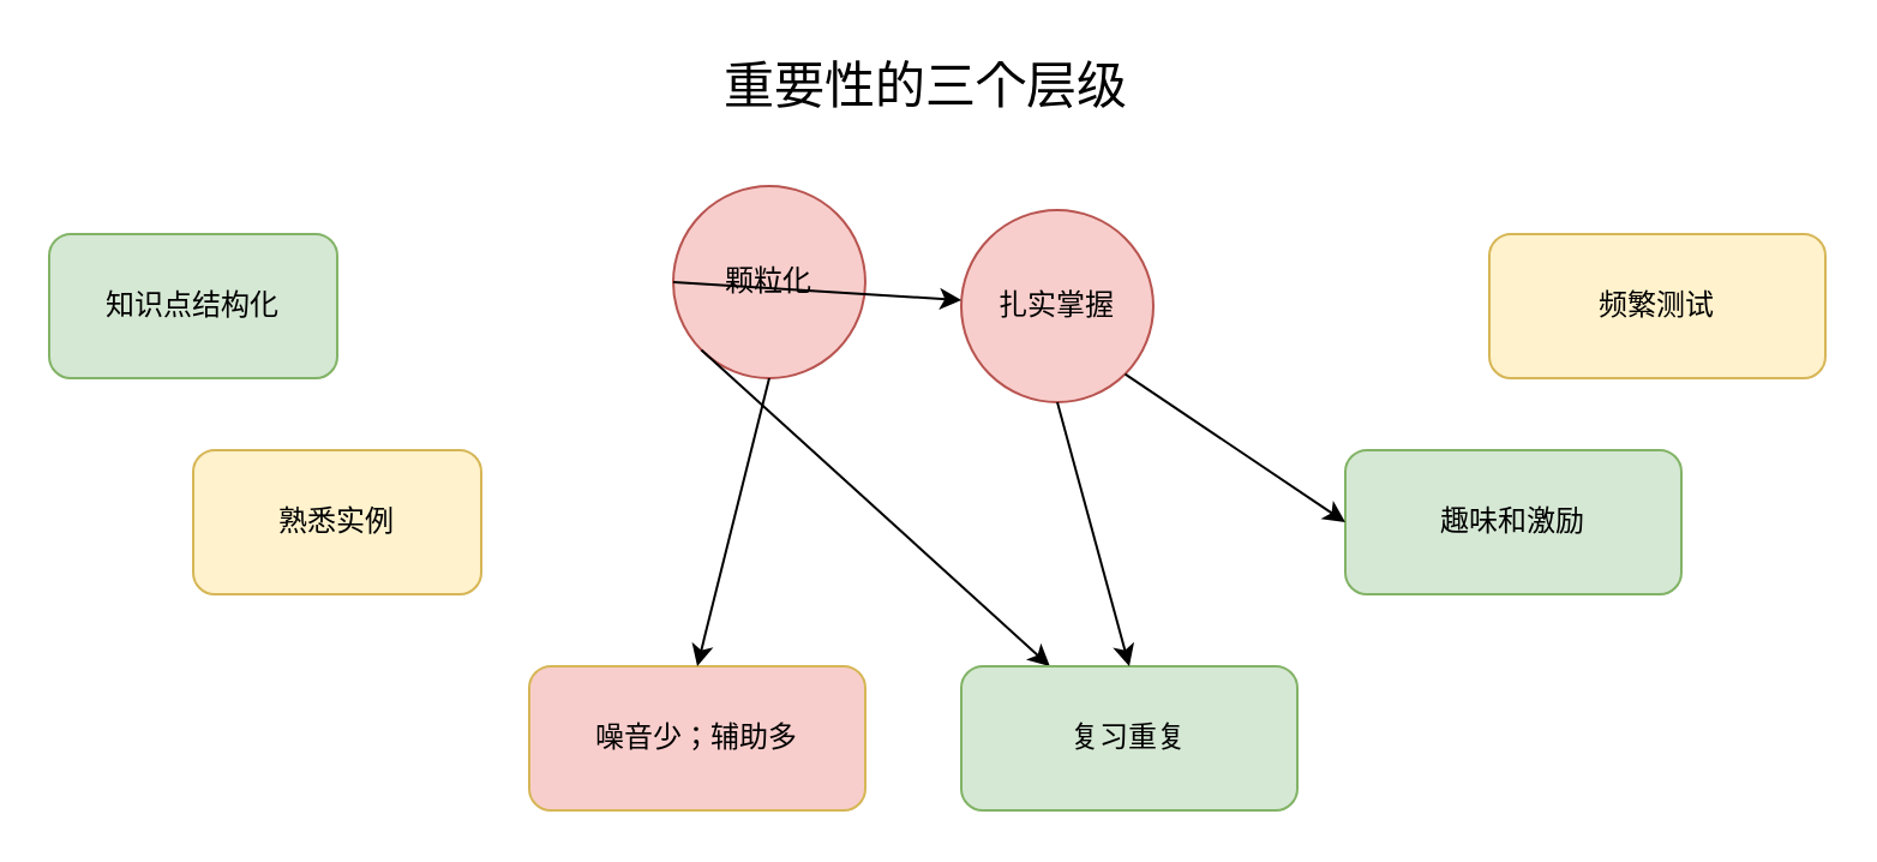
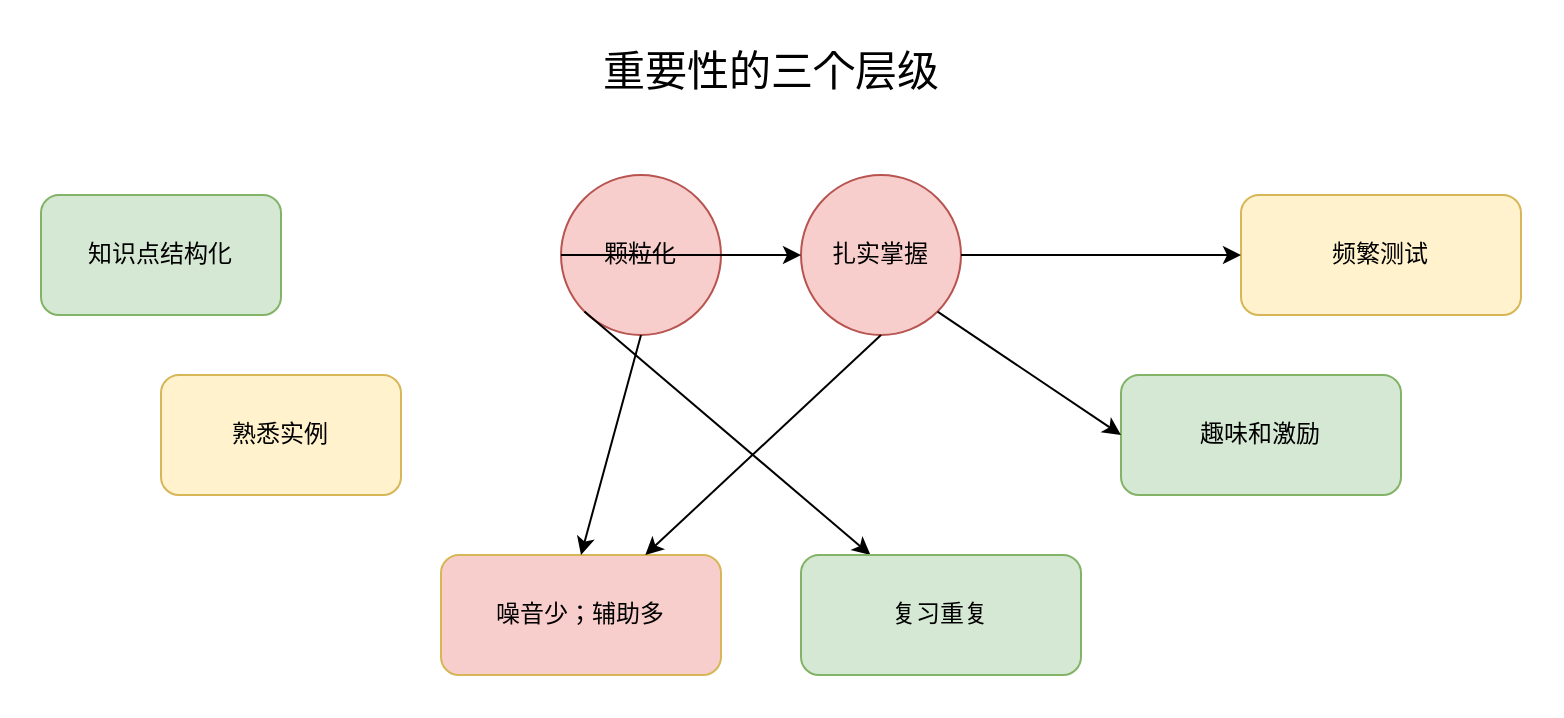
  <mxCell id="0" />
  <mxCell id="1" parent="0" />
- <mxCell id="2" value="颗粒化" style="ellipse;whiteSpace=wrap;html=1;aspect=fixed;fillColor=#f8cecc;strokeColor=#b85450;" vertex="1" parent="1"><mxGeometry x="280" y="77" width="80" height="80" as="geometry" /></mxCell>
+ <mxCell id="2" value="颗粒化" style="ellipse;whiteSpace=wrap;html=1;aspect=fixed;fillColor=#f8cecc;strokeColor=#b85450;" vertex="1" parent="1"><mxGeometry x="280" y="87" width="80" height="80" as="geometry" /></mxCell>
  <mxCell id="3" value="扎实掌握" style="ellipse;whiteSpace=wrap;html=1;aspect=fixed;fillColor=#f8cecc;strokeColor=#b85450;" vertex="1" parent="1"><mxGeometry x="400" y="87" width="80" height="80" as="geometry" /></mxCell>
  <mxCell id="4" value="知识点结构化" style="rounded=1;whiteSpace=wrap;html=1;fillColor=#d5e8d4;strokeColor=#82b366;" vertex="1" parent="1"><mxGeometry x="20" y="97" width="120" height="60" as="geometry" /></mxCell>
  <mxCell id="5" value="" style="endArrow=classic;html=1;rounded=0;exitX=0;exitY=0.5;exitDx=0;exitDy=0;" edge="1" parent="1" source="2" target="3"><mxGeometry width="50" height="50" relative="1" as="geometry"><mxPoint x="300" y="157" as="sourcePoint" /><mxPoint x="350" y="107" as="targetPoint" /></mxGeometry></mxCell>
  <mxCell id="6" value="熟悉实例" style="rounded=1;whiteSpace=wrap;html=1;fillColor=#fff2cc;strokeColor=#d6b656;" vertex="1" parent="1"><mxGeometry x="80" y="187" width="120" height="60" as="geometry" /></mxCell>
  <mxCell id="7" value="" style="endArrow=classic;html=1;rounded=0;exitX=0;exitY=1;exitDx=0;exitDy=0;" edge="1" parent="1" source="2" target="12"><mxGeometry width="50" height="50" relative="1" as="geometry"><mxPoint x="300" y="157" as="sourcePoint" /><mxPoint x="350" y="107" as="targetPoint" /></mxGeometry></mxCell>
  <mxCell id="8" value="噪音少；辅助多" style="rounded=1;whiteSpace=wrap;html=1;fillColor=#f8cecc;strokeColor=#d6b656;" vertex="1" parent="1"><mxGeometry x="220" y="277" width="140" height="60" as="geometry" /></mxCell>
  <mxCell id="9" value="" style="endArrow=classic;html=1;rounded=0;entryX=0.5;entryY=0;entryDx=0;entryDy=0;exitX=0.5;exitY=1;exitDx=0;exitDy=0;" edge="1" parent="1" source="2" target="8"><mxGeometry width="50" height="50" relative="1" as="geometry"><mxPoint x="301.716" y="165.284" as="sourcePoint" /><mxPoint x="210" y="217" as="targetPoint" /></mxGeometry></mxCell>
  <mxCell id="10" value="频繁测试" style="rounded=1;whiteSpace=wrap;html=1;fillColor=#fff2cc;strokeColor=#d6b656;" vertex="1" parent="1"><mxGeometry x="620" y="97" width="140" height="60" as="geometry" /></mxCell>
+ <mxCell id="11" value="" style="endArrow=classic;html=1;rounded=0;entryX=0;entryY=0.5;entryDx=0;entryDy=0;exitX=1;exitY=0.5;exitDx=0;exitDy=0;" edge="1" parent="1" source="3" target="10"><mxGeometry width="50" height="50" relative="1" as="geometry"><mxPoint x="330" y="177" as="sourcePoint" /><mxPoint x="300" y="297" as="targetPoint" /></mxGeometry></mxCell>
  <mxCell id="12" value="复习重复" style="rounded=1;whiteSpace=wrap;html=1;fillColor=#d5e8d4;strokeColor=#82b366;" vertex="1" parent="1"><mxGeometry x="400" y="277" width="140" height="60" as="geometry" /></mxCell>
- <mxCell id="13" value="" style="endArrow=classic;html=1;rounded=0;entryX=0.5;entryY=0;entryDx=0;entryDy=0;exitX=0.5;exitY=1;exitDx=0;exitDy=0;" edge="1" parent="1" source="3" target="12"><mxGeometry width="50" height="50" relative="1" as="geometry"><mxPoint x="330" y="177" as="sourcePoint" /><mxPoint x="300" y="297" as="targetPoint" /></mxGeometry></mxCell>
+ <mxCell id="13" value="" style="endArrow=classic;html=1;rounded=0;exitX=0.5;exitY=1;exitDx=0;exitDy=0;" edge="1" parent="1" source="3" target="8"><mxGeometry width="50" height="50" relative="1" as="geometry"><mxPoint x="330" y="177" as="sourcePoint" /><mxPoint x="300" y="297" as="targetPoint" /></mxGeometry></mxCell>
  <mxCell id="14" value="趣味和激励" style="rounded=1;whiteSpace=wrap;html=1;fillColor=#d5e8d4;strokeColor=#82b366;" vertex="1" parent="1"><mxGeometry x="560" y="187" width="140" height="60" as="geometry" /></mxCell>
  <mxCell id="15" value="" style="endArrow=classic;html=1;rounded=0;entryX=0;entryY=0.5;entryDx=0;entryDy=0;exitX=1;exitY=1;exitDx=0;exitDy=0;" edge="1" parent="1" source="3" target="14"><mxGeometry width="50" height="50" relative="1" as="geometry"><mxPoint x="301.716" y="165.284" as="sourcePoint" /><mxPoint x="210" y="237" as="targetPoint" /></mxGeometry></mxCell>
  <mxCell id="16" value="重要性的三个层级" style="text;html=1;strokeColor=none;fillColor=none;align=center;verticalAlign=middle;whiteSpace=wrap;rounded=0;fontSize=21;" vertex="1" parent="1"><mxGeometry x="274" y="20" width="223" height="30" as="geometry" /></mxCell>
